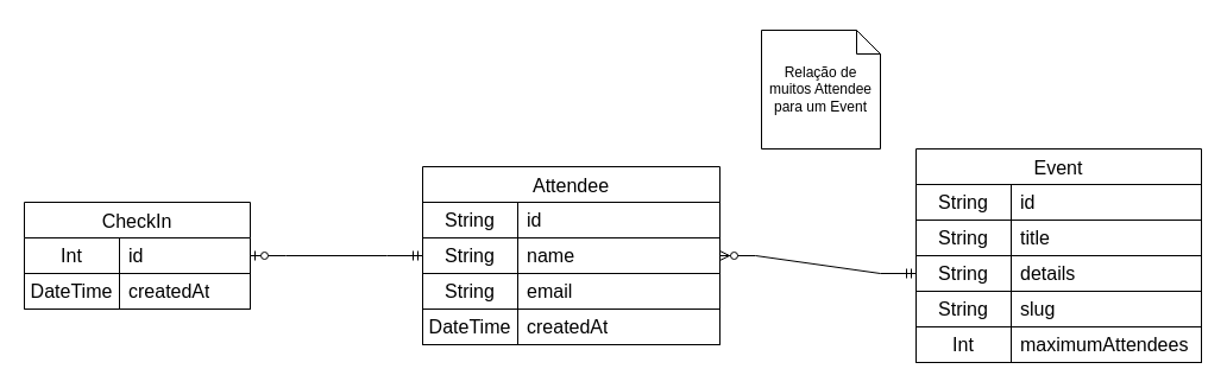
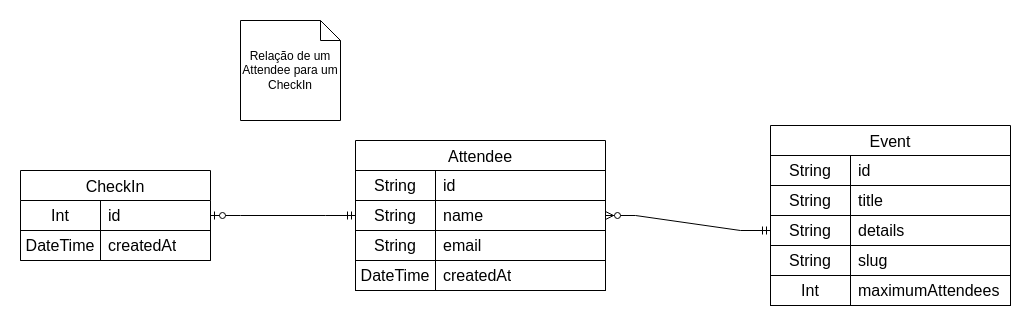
  <mxCell id="0" />
  <mxCell id="1" parent="0" />
  <mxCell id="2" value="CheckIn" style="shape=table;startSize=30;container=1;collapsible=0;childLayout=tableLayout;fixedRows=1;rowLines=0;fontStyle=0;strokeColor=default;fontSize=16;resizeLast=0;align=center;" parent="1" vertex="1"><mxGeometry x="20" y="170" width="190" height="90" as="geometry" /></mxCell>
  <mxCell id="3" value="" style="shape=tableRow;horizontal=0;startSize=0;swimlaneHead=0;swimlaneBody=0;top=0;left=0;bottom=0;right=0;collapsible=0;dropTarget=0;fillColor=none;points=[[0,0.5],[1,0.5]];portConstraint=eastwest;strokeColor=inherit;fontSize=16;align=center;" parent="2" vertex="1"><mxGeometry y="30" width="190" height="30" as="geometry" /></mxCell>
  <mxCell id="4" value="Int" style="shape=partialRectangle;html=1;whiteSpace=wrap;connectable=0;fillColor=none;top=0;left=0;bottom=0;right=0;overflow=hidden;pointerEvents=1;strokeColor=inherit;fontSize=16;align=center;" parent="3" vertex="1"><mxGeometry width="80" height="30" as="geometry"><mxRectangle width="80" height="30" as="alternateBounds" /></mxGeometry></mxCell>
  <mxCell id="5" value="id" style="shape=partialRectangle;html=1;whiteSpace=wrap;connectable=0;fillColor=none;top=0;left=0;bottom=0;right=0;align=left;spacingLeft=6;overflow=hidden;strokeColor=inherit;fontSize=16;" parent="3" vertex="1"><mxGeometry x="80" width="110" height="30" as="geometry"><mxRectangle width="110" height="30" as="alternateBounds" /></mxGeometry></mxCell>
  <mxCell id="6" value="" style="shape=tableRow;horizontal=0;startSize=0;swimlaneHead=0;swimlaneBody=0;top=0;left=0;bottom=0;right=0;collapsible=0;dropTarget=0;fillColor=none;points=[[0,0.5],[1,0.5]];portConstraint=eastwest;strokeColor=inherit;fontSize=16;align=center;" parent="2" vertex="1"><mxGeometry y="60" width="190" height="30" as="geometry" /></mxCell>
  <mxCell id="7" value="DateTime" style="shape=partialRectangle;html=1;whiteSpace=wrap;connectable=0;top=1;left=1;bottom=1;right=1;overflow=hidden;fontSize=16;perimeterSpacing=0;strokeWidth=1;labelBorderColor=none;gradientColor=none;fillColor=default;shadow=0;align=center;" parent="6" vertex="1"><mxGeometry width="80" height="30" as="geometry"><mxRectangle width="80" height="30" as="alternateBounds" /></mxGeometry></mxCell>
  <mxCell id="8" value="createdAt" style="shape=partialRectangle;html=1;whiteSpace=wrap;connectable=0;fillColor=none;top=1;left=1;bottom=1;right=1;align=left;spacingLeft=6;overflow=hidden;strokeColor=default;fontSize=16;perimeterSpacing=0;strokeWidth=1;" parent="6" vertex="1"><mxGeometry x="80" width="110" height="30" as="geometry"><mxRectangle width="110" height="30" as="alternateBounds" /></mxGeometry></mxCell>
  <mxCell id="9" value="Event" style="shape=table;startSize=30;container=1;collapsible=0;childLayout=tableLayout;fixedRows=1;rowLines=0;fontStyle=0;strokeColor=default;fontSize=16;top=1;bottom=1;left=1;right=1;" parent="1" vertex="1"><mxGeometry x="770" y="125" width="240" height="180" as="geometry" /></mxCell>
  <mxCell id="10" value="" style="shape=tableRow;horizontal=0;startSize=0;swimlaneHead=0;swimlaneBody=0;top=1;left=1;bottom=1;right=1;collapsible=0;dropTarget=0;fillColor=none;points=[[0,0.5],[1,0.5]];portConstraint=eastwest;strokeColor=inherit;fontSize=16;" parent="9" vertex="1"><mxGeometry y="30" width="240" height="30" as="geometry" /></mxCell>
  <mxCell id="11" value="String" style="shape=partialRectangle;html=1;whiteSpace=wrap;connectable=0;fillColor=none;top=1;left=1;bottom=1;right=1;overflow=hidden;pointerEvents=1;strokeColor=inherit;fontSize=16;" parent="10" vertex="1"><mxGeometry width="80" height="30" as="geometry"><mxRectangle width="80" height="30" as="alternateBounds" /></mxGeometry></mxCell>
  <mxCell id="12" value="id" style="shape=partialRectangle;html=1;whiteSpace=wrap;connectable=0;fillColor=none;top=1;left=1;bottom=1;right=1;align=left;spacingLeft=6;overflow=hidden;strokeColor=inherit;fontSize=16;" parent="10" vertex="1"><mxGeometry x="80" width="160" height="30" as="geometry"><mxRectangle width="160" height="30" as="alternateBounds" /></mxGeometry></mxCell>
  <mxCell id="13" value="" style="shape=tableRow;horizontal=0;startSize=0;swimlaneHead=0;swimlaneBody=0;top=1;left=1;bottom=1;right=1;collapsible=0;dropTarget=0;fillColor=none;points=[[0,0.5],[1,0.5]];portConstraint=eastwest;strokeColor=inherit;fontSize=16;" parent="9" vertex="1"><mxGeometry y="60" width="240" height="30" as="geometry" /></mxCell>
  <mxCell id="14" value="String" style="shape=partialRectangle;html=1;whiteSpace=wrap;connectable=0;fillColor=none;top=1;left=1;bottom=1;right=1;overflow=hidden;strokeColor=inherit;fontSize=16;" parent="13" vertex="1"><mxGeometry width="80" height="30" as="geometry"><mxRectangle width="80" height="30" as="alternateBounds" /></mxGeometry></mxCell>
  <mxCell id="15" value="title" style="shape=partialRectangle;html=1;whiteSpace=wrap;connectable=0;fillColor=none;top=1;left=1;bottom=1;right=1;align=left;spacingLeft=6;overflow=hidden;strokeColor=inherit;fontSize=16;" parent="13" vertex="1"><mxGeometry x="80" width="160" height="30" as="geometry"><mxRectangle width="160" height="30" as="alternateBounds" /></mxGeometry></mxCell>
  <mxCell id="16" value="" style="shape=tableRow;horizontal=0;startSize=0;swimlaneHead=0;swimlaneBody=0;top=1;left=1;bottom=1;right=1;collapsible=0;dropTarget=0;fillColor=none;points=[[0,0.5],[1,0.5]];portConstraint=eastwest;strokeColor=inherit;fontSize=16;" parent="9" vertex="1"><mxGeometry y="90" width="240" height="30" as="geometry" /></mxCell>
  <mxCell id="17" value="String" style="shape=partialRectangle;html=1;whiteSpace=wrap;connectable=0;fillColor=none;top=1;left=1;bottom=1;right=1;overflow=hidden;strokeColor=inherit;fontSize=16;" parent="16" vertex="1"><mxGeometry width="80" height="30" as="geometry"><mxRectangle width="80" height="30" as="alternateBounds" /></mxGeometry></mxCell>
  <mxCell id="18" value="details" style="shape=partialRectangle;html=1;whiteSpace=wrap;connectable=0;fillColor=none;top=1;left=1;bottom=1;right=1;align=left;spacingLeft=6;overflow=hidden;strokeColor=inherit;fontSize=16;" parent="16" vertex="1"><mxGeometry x="80" width="160" height="30" as="geometry"><mxRectangle width="160" height="30" as="alternateBounds" /></mxGeometry></mxCell>
  <mxCell id="19" value="" style="shape=tableRow;horizontal=0;startSize=0;swimlaneHead=0;swimlaneBody=0;top=1;left=1;bottom=1;right=1;collapsible=0;dropTarget=0;fillColor=none;points=[[0,0.5],[1,0.5]];portConstraint=eastwest;strokeColor=inherit;fontSize=16;" parent="9" vertex="1"><mxGeometry y="120" width="240" height="30" as="geometry" /></mxCell>
  <mxCell id="20" value="String" style="shape=partialRectangle;html=1;whiteSpace=wrap;connectable=0;fillColor=none;top=1;left=1;bottom=1;right=1;overflow=hidden;strokeColor=inherit;fontSize=16;" parent="19" vertex="1"><mxGeometry width="80" height="30" as="geometry"><mxRectangle width="80" height="30" as="alternateBounds" /></mxGeometry></mxCell>
  <mxCell id="21" value="slug" style="shape=partialRectangle;html=1;whiteSpace=wrap;connectable=0;fillColor=none;top=1;left=1;bottom=1;right=1;align=left;spacingLeft=6;overflow=hidden;strokeColor=inherit;fontSize=16;" parent="19" vertex="1"><mxGeometry x="80" width="160" height="30" as="geometry"><mxRectangle width="160" height="30" as="alternateBounds" /></mxGeometry></mxCell>
  <mxCell id="22" value="" style="shape=tableRow;horizontal=0;startSize=0;swimlaneHead=0;swimlaneBody=0;top=1;left=1;bottom=1;right=1;collapsible=0;dropTarget=0;fillColor=none;points=[[0,0.5],[1,0.5]];portConstraint=eastwest;strokeColor=inherit;fontSize=16;" parent="9" vertex="1"><mxGeometry y="150" width="240" height="30" as="geometry" /></mxCell>
  <mxCell id="23" value="Int" style="shape=partialRectangle;html=1;whiteSpace=wrap;connectable=0;fillColor=none;top=1;left=1;bottom=1;right=1;overflow=hidden;strokeColor=inherit;fontSize=16;" parent="22" vertex="1"><mxGeometry width="80" height="30" as="geometry"><mxRectangle width="80" height="30" as="alternateBounds" /></mxGeometry></mxCell>
  <mxCell id="24" value="maximumAttendees" style="shape=partialRectangle;html=1;whiteSpace=wrap;connectable=0;fillColor=none;top=1;left=1;bottom=1;right=1;align=left;spacingLeft=6;overflow=hidden;strokeColor=inherit;fontSize=16;" parent="22" vertex="1"><mxGeometry x="80" width="160" height="30" as="geometry"><mxRectangle width="160" height="30" as="alternateBounds" /></mxGeometry></mxCell>
  <mxCell id="25" value="Attendee" style="shape=table;startSize=30;container=1;collapsible=0;childLayout=tableLayout;fixedRows=1;rowLines=0;fontStyle=0;strokeColor=default;fontSize=16;top=1;bottom=1;left=1;right=1;" parent="1" vertex="1"><mxGeometry x="355" y="140" width="250" height="150" as="geometry" /></mxCell>
  <mxCell id="26" value="" style="shape=tableRow;horizontal=0;startSize=0;swimlaneHead=0;swimlaneBody=0;top=1;left=1;bottom=1;right=1;collapsible=0;dropTarget=0;fillColor=none;points=[[0,0.5],[1,0.5]];portConstraint=eastwest;strokeColor=inherit;fontSize=16;" parent="25" vertex="1"><mxGeometry y="30" width="250" height="30" as="geometry" /></mxCell>
  <mxCell id="27" value="String" style="shape=partialRectangle;html=1;whiteSpace=wrap;connectable=0;fillColor=none;top=1;left=1;bottom=1;right=1;overflow=hidden;pointerEvents=1;strokeColor=inherit;fontSize=16;" parent="26" vertex="1"><mxGeometry width="80" height="30" as="geometry"><mxRectangle width="80" height="30" as="alternateBounds" /></mxGeometry></mxCell>
  <mxCell id="28" value="id" style="shape=partialRectangle;html=1;whiteSpace=wrap;connectable=0;fillColor=none;top=1;left=1;bottom=1;right=1;align=left;spacingLeft=6;overflow=hidden;strokeColor=inherit;fontSize=16;" parent="26" vertex="1"><mxGeometry x="80" width="170" height="30" as="geometry"><mxRectangle width="170" height="30" as="alternateBounds" /></mxGeometry></mxCell>
  <mxCell id="29" value="" style="shape=tableRow;horizontal=0;startSize=0;swimlaneHead=0;swimlaneBody=0;top=1;left=1;bottom=1;right=1;collapsible=0;dropTarget=0;fillColor=none;points=[[0,0.5],[1,0.5]];portConstraint=eastwest;strokeColor=inherit;fontSize=16;" parent="25" vertex="1"><mxGeometry y="60" width="250" height="30" as="geometry" /></mxCell>
  <mxCell id="30" value="String" style="shape=partialRectangle;html=1;whiteSpace=wrap;connectable=0;fillColor=none;top=1;left=1;bottom=1;right=1;overflow=hidden;strokeColor=inherit;fontSize=16;" parent="29" vertex="1"><mxGeometry width="80" height="30" as="geometry"><mxRectangle width="80" height="30" as="alternateBounds" /></mxGeometry></mxCell>
  <mxCell id="31" value="name" style="shape=partialRectangle;html=1;whiteSpace=wrap;connectable=0;fillColor=none;top=1;left=1;bottom=1;right=1;align=left;spacingLeft=6;overflow=hidden;strokeColor=inherit;fontSize=16;" parent="29" vertex="1"><mxGeometry x="80" width="170" height="30" as="geometry"><mxRectangle width="170" height="30" as="alternateBounds" /></mxGeometry></mxCell>
  <mxCell id="32" value="" style="shape=tableRow;horizontal=0;startSize=0;swimlaneHead=0;swimlaneBody=0;top=1;left=1;bottom=1;right=1;collapsible=0;dropTarget=0;fillColor=none;points=[[0,0.5],[1,0.5]];portConstraint=eastwest;strokeColor=inherit;fontSize=16;" parent="25" vertex="1"><mxGeometry y="90" width="250" height="30" as="geometry" /></mxCell>
  <mxCell id="33" value="String" style="shape=partialRectangle;html=1;whiteSpace=wrap;connectable=0;fillColor=none;top=1;left=1;bottom=1;right=1;overflow=hidden;strokeColor=inherit;fontSize=16;" parent="32" vertex="1"><mxGeometry width="80" height="30" as="geometry"><mxRectangle width="80" height="30" as="alternateBounds" /></mxGeometry></mxCell>
  <mxCell id="34" value="email" style="shape=partialRectangle;html=1;whiteSpace=wrap;connectable=0;fillColor=none;top=1;left=1;bottom=1;right=1;align=left;spacingLeft=6;overflow=hidden;strokeColor=inherit;fontSize=16;" parent="32" vertex="1"><mxGeometry x="80" width="170" height="30" as="geometry"><mxRectangle width="170" height="30" as="alternateBounds" /></mxGeometry></mxCell>
  <mxCell id="35" value="" style="shape=tableRow;horizontal=0;startSize=0;swimlaneHead=0;swimlaneBody=0;top=1;left=1;bottom=1;right=1;collapsible=0;dropTarget=0;fillColor=none;points=[[0,0.5],[1,0.5]];portConstraint=eastwest;strokeColor=inherit;fontSize=16;" parent="25" vertex="1"><mxGeometry y="120" width="250" height="30" as="geometry" /></mxCell>
  <mxCell id="36" value="DateTime" style="shape=partialRectangle;html=1;whiteSpace=wrap;connectable=0;fillColor=none;top=1;left=1;bottom=1;right=1;overflow=hidden;strokeColor=inherit;fontSize=16;" parent="35" vertex="1"><mxGeometry width="80" height="30" as="geometry"><mxRectangle width="80" height="30" as="alternateBounds" /></mxGeometry></mxCell>
  <mxCell id="37" value="createdAt" style="shape=partialRectangle;html=1;whiteSpace=wrap;connectable=0;fillColor=none;top=1;left=1;bottom=1;right=1;align=left;spacingLeft=6;overflow=hidden;strokeColor=inherit;fontSize=16;" parent="35" vertex="1"><mxGeometry x="80" width="170" height="30" as="geometry"><mxRectangle width="170" height="30" as="alternateBounds" /></mxGeometry></mxCell>
  <mxCell id="38" value="" style="edgeStyle=entityRelationEdgeStyle;fontSize=12;html=1;endArrow=ERzeroToMany;startArrow=ERmandOne;rounded=0;exitX=0;exitY=0.5;exitDx=0;exitDy=0;entryX=1;entryY=0.5;entryDx=0;entryDy=0;" parent="1" source="16" target="29" edge="1"><mxGeometry width="100" height="100" relative="1" as="geometry"><mxPoint x="720" y="220" as="sourcePoint" /><mxPoint x="660" y="280" as="targetPoint" /><Array as="points"><mxPoint x="730" y="240" /><mxPoint x="740" y="240" /><mxPoint x="720" y="280" /><mxPoint x="710" y="270" /><mxPoint x="720" y="240" /></Array></mxGeometry></mxCell>
- <mxCell id="39" value="Relação de muitos Attendee para um Event" style="shape=note;size=20;whiteSpace=wrap;html=1;" parent="1" vertex="1"><mxGeometry x="640" y="25" width="100" height="100" as="geometry" /></mxCell>
+ <mxCell id="40" value="Relação de um Attendee para um CheckIn" style="shape=note;size=20;whiteSpace=wrap;html=1;" parent="1" vertex="1"><mxGeometry x="240" y="20" width="100" height="100" as="geometry" /></mxCell>
  <mxCell id="41" value="" style="edgeStyle=entityRelationEdgeStyle;fontSize=12;html=1;endArrow=ERzeroToOne;startArrow=ERmandOne;rounded=0;exitX=0;exitY=0.5;exitDx=0;exitDy=0;entryX=1;entryY=0.5;entryDx=0;entryDy=0;" parent="1" source="29" target="3" edge="1"><mxGeometry width="100" height="100" relative="1" as="geometry"><mxPoint x="560" y="380" as="sourcePoint" /><mxPoint x="660" y="280" as="targetPoint" /></mxGeometry></mxCell>
